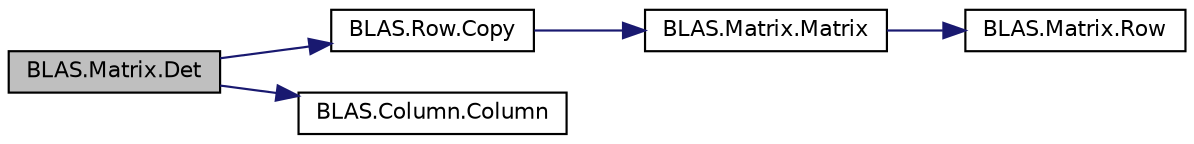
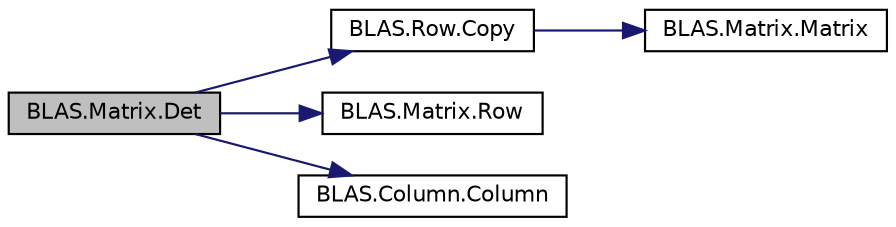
  digraph {
    rankdir=LR
    node [color=black fillcolor=white fontname=Helvetica fontsize=10 shape=record style=filled]
    edge [color=midnightblue fontname=Helvetica fontsize=10 labelfontname=Helvetica labelfontsize=10 style=solid]
    n1 [fillcolor=grey75 fontcolor=black height=0.2 label="BLAS.Matrix.Det" width=0.4]
    n2 [height=0.2 label="BLAS.Row.Copy" width=0.4]
    n3 [height=0.2 label="BLAS.Matrix.Row" width=0.4]
    n4 [height=0.2 label="BLAS.Column.Column" width=0.4]
    n5 [height=0.2 label="BLAS.Matrix.Matrix" width=0.4]
    n1 -> n2
-   n5 -> n3
+   n1 -> n3
    n1 -> n4
    n2 -> n5
  }
